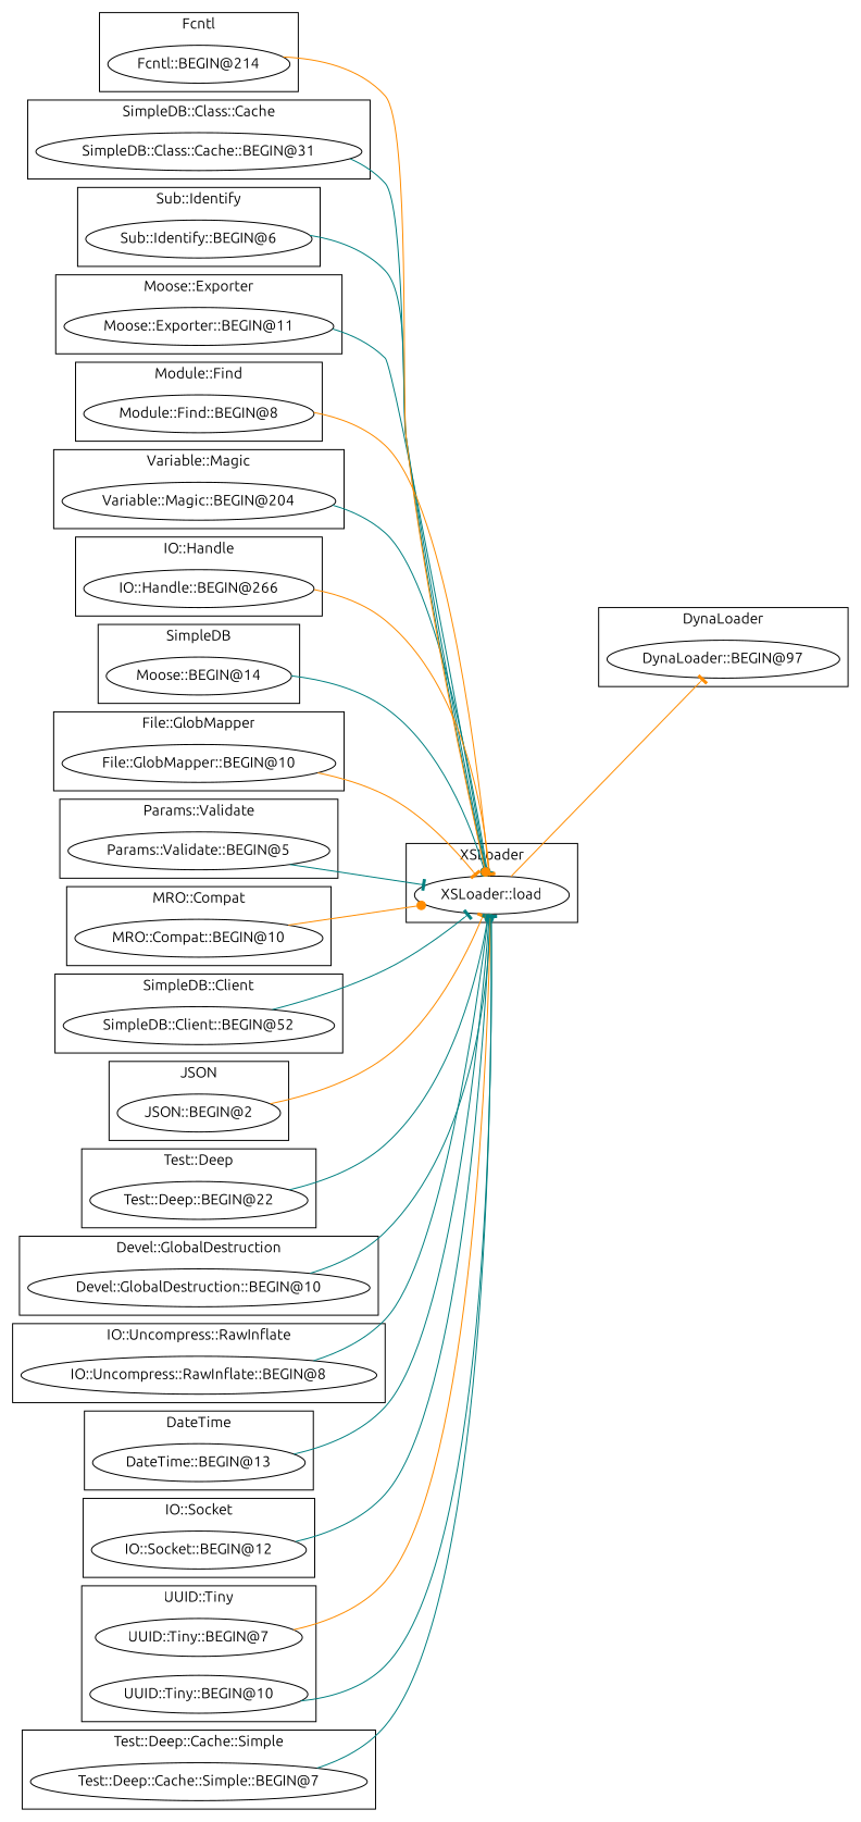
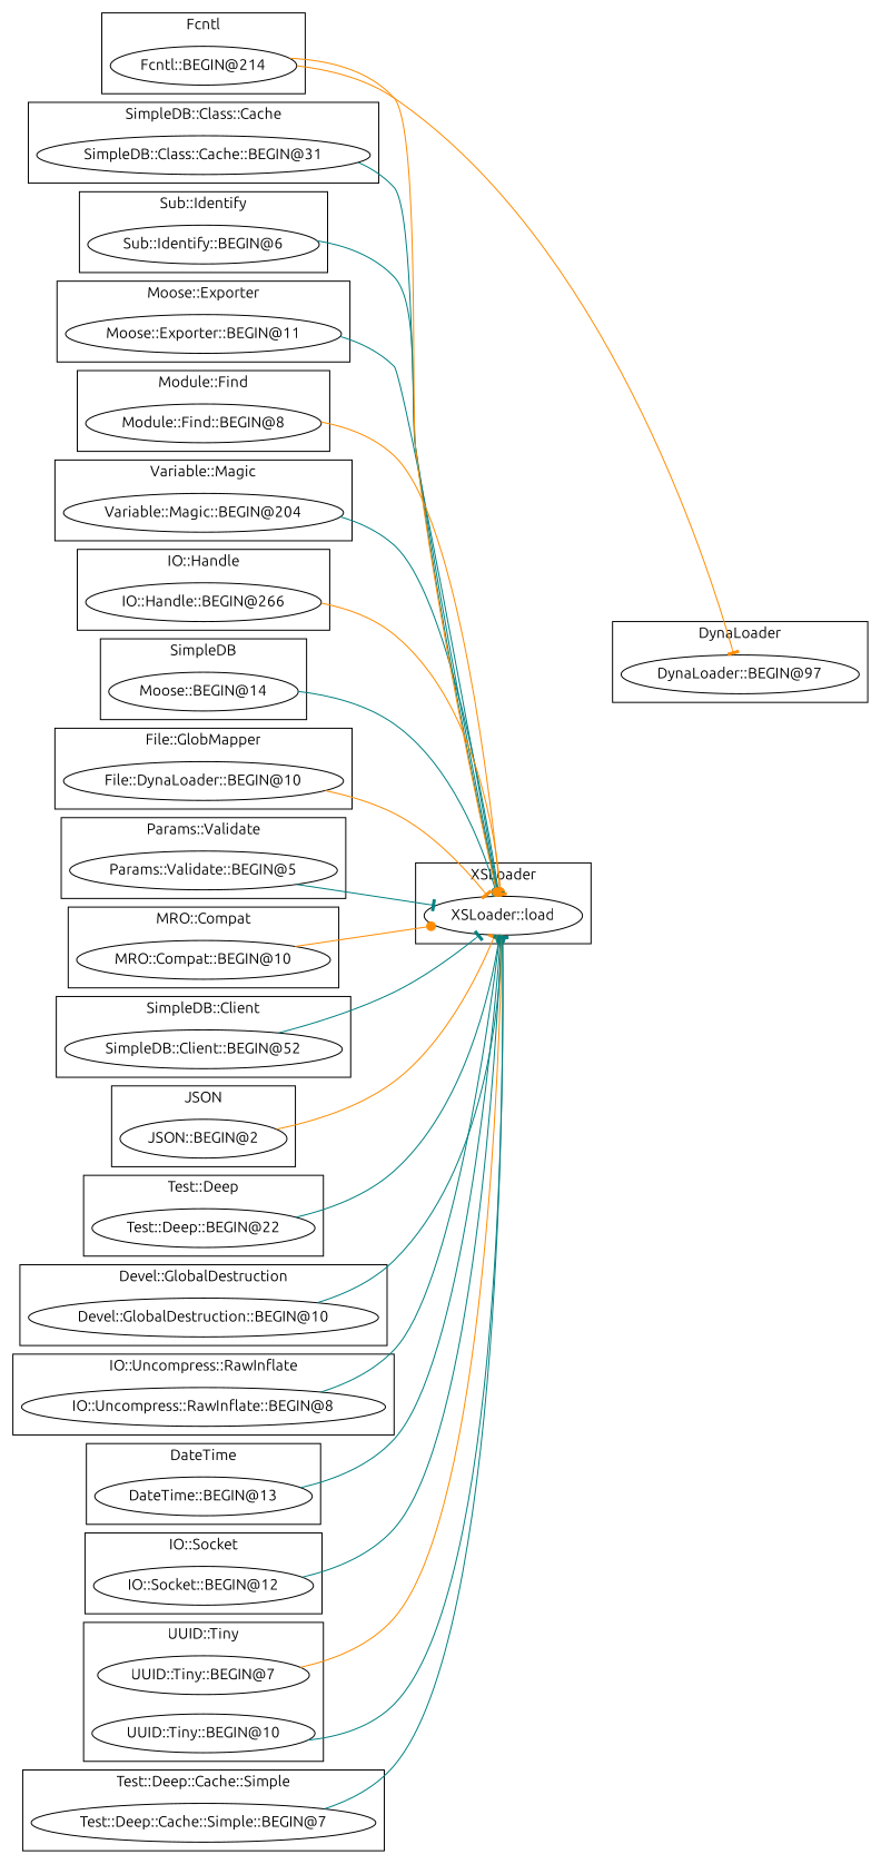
  digraph {
    fontname=Ubuntu
    rankdir=LR
    node [fontname=Ubuntu]
    edge [arrowhead=tee color=teal fontname=Ubuntu]
    "SimpleDB::Class::Cache::BEGIN@31"
    "DynaLoader::BEGIN@97"
    "Sub::Identify::BEGIN@6"
    "Moose::Exporter::BEGIN@11"
    "Module::Find::BEGIN@8"
    "Variable::Magic::BEGIN@204"
    "XSLoader::load"
    "IO::Handle::BEGIN@266"
    "Moose::BEGIN@14"
-   "File::GlobMapper::BEGIN@10"
+   "File::GlobMapper::BEGIN@10" [label="File::DynaLoader::BEGIN@10"]
    "Params::Validate::BEGIN@5"
    "Fcntl::BEGIN@214"
    "MRO::Compat::BEGIN@10"
    "SimpleDB::Client::BEGIN@52"
    "JSON::BEGIN@2"
    "Test::Deep::BEGIN@22"
    "Devel::GlobalDestruction::BEGIN@10"
    "IO::Uncompress::RawInflate::BEGIN@8"
    "DateTime::BEGIN@13"
    "IO::Socket::BEGIN@12"
    "UUID::Tiny::BEGIN@7"
    "UUID::Tiny::BEGIN@10"
    "Test::Deep::Cache::Simple::BEGIN@7"
    subgraph cluster_1 {
      label="SimpleDB::Class::Cache"
      "SimpleDB::Class::Cache::BEGIN@31"
    }
    subgraph cluster_2 {
      label=DynaLoader
      "DynaLoader::BEGIN@97"
    }
    subgraph cluster_3 {
      label="Sub::Identify"
      "Sub::Identify::BEGIN@6"
    }
    subgraph cluster_4 {
      label="Moose::Exporter"
      "Moose::Exporter::BEGIN@11"
    }
    subgraph cluster_5 {
      label="Module::Find"
      "Module::Find::BEGIN@8"
    }
    subgraph cluster_6 {
      label="Variable::Magic"
      "Variable::Magic::BEGIN@204"
    }
    subgraph cluster_7 {
      label=XSLoader
      "XSLoader::load"
    }
    subgraph cluster_8 {
      label="IO::Handle"
      "IO::Handle::BEGIN@266"
    }
    subgraph cluster_9 {
      label=SimpleDB
      "Moose::BEGIN@14"
    }
    subgraph cluster_10 {
      label="File::GlobMapper"
      "File::GlobMapper::BEGIN@10"
    }
    subgraph cluster_11 {
      label="Params::Validate"
      "Params::Validate::BEGIN@5"
    }
    subgraph cluster_12 {
      label=Fcntl
      "Fcntl::BEGIN@214"
    }
    subgraph cluster_13 {
      label="MRO::Compat"
      "MRO::Compat::BEGIN@10"
    }
    subgraph cluster_14 {
      label="SimpleDB::Client"
      "SimpleDB::Client::BEGIN@52"
    }
    subgraph cluster_15 {
      label=JSON
      "JSON::BEGIN@2"
    }
    subgraph cluster_16 {
      label="Test::Deep"
      "Test::Deep::BEGIN@22"
    }
    subgraph cluster_17 {
      label="Devel::GlobalDestruction"
      "Devel::GlobalDestruction::BEGIN@10"
    }
    subgraph cluster_18 {
      label="IO::Uncompress::RawInflate"
      "IO::Uncompress::RawInflate::BEGIN@8"
    }
    subgraph cluster_19 {
      label=DateTime
      "DateTime::BEGIN@13"
    }
    subgraph cluster_20 {
      label="IO::Socket"
      "IO::Socket::BEGIN@12"
    }
    subgraph cluster_21 {
      label="UUID::Tiny"
      "UUID::Tiny::BEGIN@7"
      "UUID::Tiny::BEGIN@10"
    }
    subgraph cluster_22 {
      label="Test::Deep::Cache::Simple"
      "Test::Deep::Cache::Simple::BEGIN@7"
    }
    "SimpleDB::Class::Cache::BEGIN@31" -> "XSLoader::load" [arrowhead=dot]
    "Sub::Identify::BEGIN@6" -> "XSLoader::load" [arrowhead=dot]
    "Moose::Exporter::BEGIN@11" -> "XSLoader::load"
-   "Module::Find::BEGIN@8" -> "XSLoader::load" [color=darkorange]
+   "Module::Find::BEGIN@8" -> "XSLoader::load" [arrowhead=dot color=darkorange]
    "Variable::Magic::BEGIN@204" -> "XSLoader::load"
-   "XSLoader::load" -> "DynaLoader::BEGIN@97" [color=darkorange]
+   "Fcntl::BEGIN@214" -> "DynaLoader::BEGIN@97" [color=darkorange]
    "IO::Handle::BEGIN@266" -> "XSLoader::load" [color=darkorange]
    "Moose::BEGIN@14" -> "XSLoader::load" [arrowhead=dot]
    "File::GlobMapper::BEGIN@10" -> "XSLoader::load" [color=darkorange]
    "Params::Validate::BEGIN@5" -> "XSLoader::load"
    "Fcntl::BEGIN@214" -> "XSLoader::load" [arrowhead=dot color=darkorange]
    "MRO::Compat::BEGIN@10" -> "XSLoader::load" [arrowhead=dot color=darkorange]
    "SimpleDB::Client::BEGIN@52" -> "XSLoader::load"
    "JSON::BEGIN@2" -> "XSLoader::load" [color=darkorange]
    "Test::Deep::BEGIN@22" -> "XSLoader::load"
    "Devel::GlobalDestruction::BEGIN@10" -> "XSLoader::load"
    "IO::Uncompress::RawInflate::BEGIN@8" -> "XSLoader::load"
    "DateTime::BEGIN@13" -> "XSLoader::load" [arrowhead=dot]
    "IO::Socket::BEGIN@12" -> "XSLoader::load"
    "UUID::Tiny::BEGIN@7" -> "XSLoader::load" [color=darkorange]
    "UUID::Tiny::BEGIN@10" -> "XSLoader::load"
    "Test::Deep::Cache::Simple::BEGIN@7" -> "XSLoader::load"
  }
